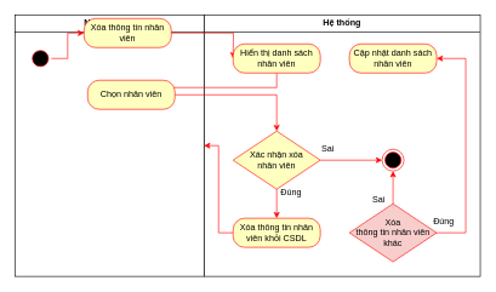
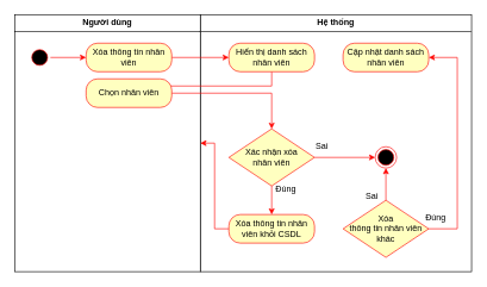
  <mxCell id="0" />
  <mxCell id="1" parent="0" />
  <mxCell id="2" value="&lt;p style=&quot;margin:0px;margin-top:4px;text-align:center;&quot;&gt;&lt;b&gt;Hệ thống&lt;/b&gt;&lt;/p&gt;&lt;hr size=&quot;1&quot; style=&quot;border-style:solid;&quot;&gt;&lt;div style=&quot;height:2px;&quot;&gt;&lt;/div&gt;" style="verticalAlign=top;align=left;overflow=fill;html=1;whiteSpace=wrap;" vertex="1" parent="1"><mxGeometry x="280" width="380" height="360" as="geometry" y="20" /></mxCell>
  <mxCell id="3" value="&lt;p style=&quot;margin:0px;margin-top:4px;text-align:center;&quot;&gt;&lt;b&gt;Người dùng&lt;/b&gt;&lt;/p&gt;&lt;hr size=&quot;1&quot; style=&quot;border-style:solid;&quot;&gt;&lt;div style=&quot;height:2px;&quot;&gt;&lt;/div&gt;" style="verticalAlign=top;align=left;overflow=fill;html=1;whiteSpace=wrap;" vertex="1" parent="1"><mxGeometry width="260" height="360" as="geometry" x="20" y="20" /></mxCell>
  <mxCell id="4" value="" style="ellipse;html=1;shape=startState;fillColor=#000000;strokeColor=#FF0500;" vertex="1" parent="1"><mxGeometry x="40" y="65" width="30" height="30" as="geometry" /></mxCell>
  <mxCell id="5" value="" style="edgeStyle=orthogonalEdgeStyle;rounded=0;orthogonalLoop=1;jettySize=auto;html=1;strokeColor=#FF0500;" edge="1" parent="1" source="4" target="7"><mxGeometry relative="1" as="geometry" /></mxCell>
  <mxCell id="6" value="" style="edgeStyle=orthogonalEdgeStyle;rounded=0;orthogonalLoop=1;jettySize=auto;html=1;strokeColor=#FF0500;" edge="1" parent="1" source="7"><mxGeometry relative="1" as="geometry"><mxPoint x="320" y="80" as="targetPoint" /></mxGeometry></mxCell>
- <mxCell id="7" value="Xóa thông tin nhân viên" style="rounded=1;whiteSpace=wrap;html=1;arcSize=40;fontColor=#000000;fillColor=#ffffc0;strokeColor=#FF0500;" vertex="1" parent="1"><mxGeometry x="115" y="25" width="120" height="40" as="geometry" /></mxCell>
+ <mxCell id="7" value="Xóa thông tin nhân viên" style="rounded=1;whiteSpace=wrap;html=1;arcSize=40;fontColor=#000000;fillColor=#ffffc0;strokeColor=#FF0500;" vertex="1" parent="1"><mxGeometry x="120" y="60" width="120" height="40" as="geometry" /></mxCell>
  <mxCell id="8" style="edgeStyle=orthogonalEdgeStyle;rounded=0;orthogonalLoop=1;jettySize=auto;html=1;entryX=0.5;entryY=0;entryDx=0;entryDy=0;strokeColor=#FF0500;" edge="1" parent="1" target="10"><mxGeometry relative="1" as="geometry"><Array as="points"><mxPoint x="380" y="120" /><mxPoint x="180" y="120" /></Array><mxPoint x="380" y="100" as="sourcePoint" /></mxGeometry></mxCell>
  <mxCell id="9" style="edgeStyle=orthogonalEdgeStyle;rounded=0;orthogonalLoop=1;jettySize=auto;html=1;entryX=0.5;entryY=0;entryDx=0;entryDy=0;strokeColor=#FF0500;" edge="1" parent="1" source="10" target="14"><mxGeometry relative="1" as="geometry" /></mxCell>
  <mxCell id="10" value="Chọn nhân viên" style="rounded=1;whiteSpace=wrap;html=1;arcSize=40;fontColor=#000000;fillColor=#ffffc0;strokeColor=#FF0500;" vertex="1" parent="1"><mxGeometry x="120" y="110" width="120" height="40" as="geometry" /></mxCell>
  <mxCell id="11" value="Hiển thị danh sách nhân viên" style="rounded=1;whiteSpace=wrap;html=1;arcSize=40;fontColor=#000000;fillColor=#ffffc0;strokeColor=#ff0000;" vertex="1" parent="1"><mxGeometry x="320" y="60" width="120" height="40" as="geometry" /></mxCell>
  <mxCell id="12" value="" style="edgeStyle=orthogonalEdgeStyle;rounded=0;orthogonalLoop=1;jettySize=auto;html=1;strokeColor=#FF0500;" edge="1" parent="1" source="14" target="16"><mxGeometry relative="1" as="geometry" /></mxCell>
  <mxCell id="13" value="" style="edgeStyle=orthogonalEdgeStyle;rounded=0;orthogonalLoop=1;jettySize=auto;html=1;strokeColor=#FF0500;" edge="1" parent="1" source="14" target="20"><mxGeometry relative="1" as="geometry" /></mxCell>
  <mxCell id="14" value="Xác nhận xóa&lt;br&gt;&lt;div&gt;nhân viên&lt;/div&gt;" style="rhombus;whiteSpace=wrap;html=1;fontColor=#000000;fillColor=#ffffc0;strokeColor=#FF0500;" vertex="1" parent="1"><mxGeometry x="320" y="180" width="120" height="80" as="geometry" /></mxCell>
  <mxCell id="15" value="" style="edgeStyle=orthogonalEdgeStyle;rounded=0;orthogonalLoop=1;jettySize=auto;html=1;strokeColor=#FF0500;" edge="1" parent="1" source="16" target="3"><mxGeometry relative="1" as="geometry" /></mxCell>
  <mxCell id="16" value="Xóa thông tin nhân viên khỏi CSDL" style="rounded=1;whiteSpace=wrap;html=1;arcSize=40;fontColor=#000000;fillColor=#ffffc0;strokeColor=#FF0500;" vertex="1" parent="1"><mxGeometry x="320" y="300" width="120" height="40" as="geometry" /></mxCell>
  <mxCell id="17" value="" style="edgeStyle=orthogonalEdgeStyle;rounded=0;orthogonalLoop=1;jettySize=auto;html=1;strokeColor=#FF0500;" edge="1" parent="1" source="19" target="20"><mxGeometry relative="1" as="geometry" /></mxCell>
  <mxCell id="18" style="edgeStyle=orthogonalEdgeStyle;rounded=0;orthogonalLoop=1;jettySize=auto;html=1;entryX=1;entryY=0.5;entryDx=0;entryDy=0;strokeColor=#FF0500;" edge="1" parent="1" source="19" target="25"><mxGeometry relative="1" as="geometry"><Array as="points"><mxPoint x="640" y="320" /><mxPoint x="640" y="80" /></Array></mxGeometry></mxCell>
- <mxCell id="19" value="Xóa&lt;br&gt;thông tin&amp;nbsp;&lt;span style=&quot;background-color: transparent; color: light-dark(rgb(0, 0, 0), rgb(237, 237, 237));&quot;&gt;nhân viên&lt;/span&gt;&lt;div&gt;khác&lt;/div&gt;" style="rhombus;whiteSpace=wrap;html=1;fontColor=#000000;fillColor=#f8cecc;strokeColor=#FF0500;" vertex="1" parent="1"><mxGeometry x="480" y="280" width="120" height="80" as="geometry" /></mxCell>
+ <mxCell id="19" value="Xóa&lt;br&gt;thông tin&amp;nbsp;&lt;span style=&quot;background-color: transparent; color: light-dark(rgb(0, 0, 0), rgb(237, 237, 237));&quot;&gt;nhân viên&lt;/span&gt;&lt;div&gt;khác&lt;/div&gt;" style="rhombus;whiteSpace=wrap;html=1;fontColor=#000000;fillColor=#ffffc0;strokeColor=#FF0500;" vertex="1" parent="1"><mxGeometry x="480" y="280" width="120" height="80" as="geometry" /></mxCell>
  <mxCell id="20" value="" style="ellipse;html=1;shape=endState;fillColor=#000000;strokeColor=#ff0000;" vertex="1" parent="1"><mxGeometry x="525" y="205" width="30" height="30" as="geometry" /></mxCell>
  <mxCell id="21" value="Đúng" style="text;html=1;align=center;verticalAlign=middle;whiteSpace=wrap;rounded=0;fontFamily=Helvetica;fontSize=12;fontColor=#000000;" vertex="1" parent="1"><mxGeometry x="370" y="250" width="60" height="30" as="geometry" /></mxCell>
  <mxCell id="22" value="Đúng" style="text;html=1;align=center;verticalAlign=middle;whiteSpace=wrap;rounded=0;fontFamily=Helvetica;fontSize=12;fontColor=#000000;" vertex="1" parent="1"><mxGeometry x="580" y="290" width="60" height="30" as="geometry" /></mxCell>
  <mxCell id="23" value="Sai" style="text;html=1;align=center;verticalAlign=middle;resizable=0;points=[];autosize=1;strokeColor=none;fillColor=none;" vertex="1" parent="1"><mxGeometry x="430" y="190" width="40" height="30" as="geometry" /></mxCell>
  <mxCell id="24" value="Sai" style="text;html=1;align=center;verticalAlign=middle;resizable=0;points=[];autosize=1;strokeColor=none;fillColor=none;" vertex="1" parent="1"><mxGeometry x="500" y="260" width="40" height="30" as="geometry" /></mxCell>
  <mxCell id="25" value="Cập nhật danh sách&lt;br&gt;nhân viên" style="rounded=1;whiteSpace=wrap;html=1;arcSize=40;fontColor=#000000;fillColor=#ffffc0;strokeColor=#ff0000;" vertex="1" parent="1"><mxGeometry x="480" y="60" width="120" height="40" as="geometry" /></mxCell>
